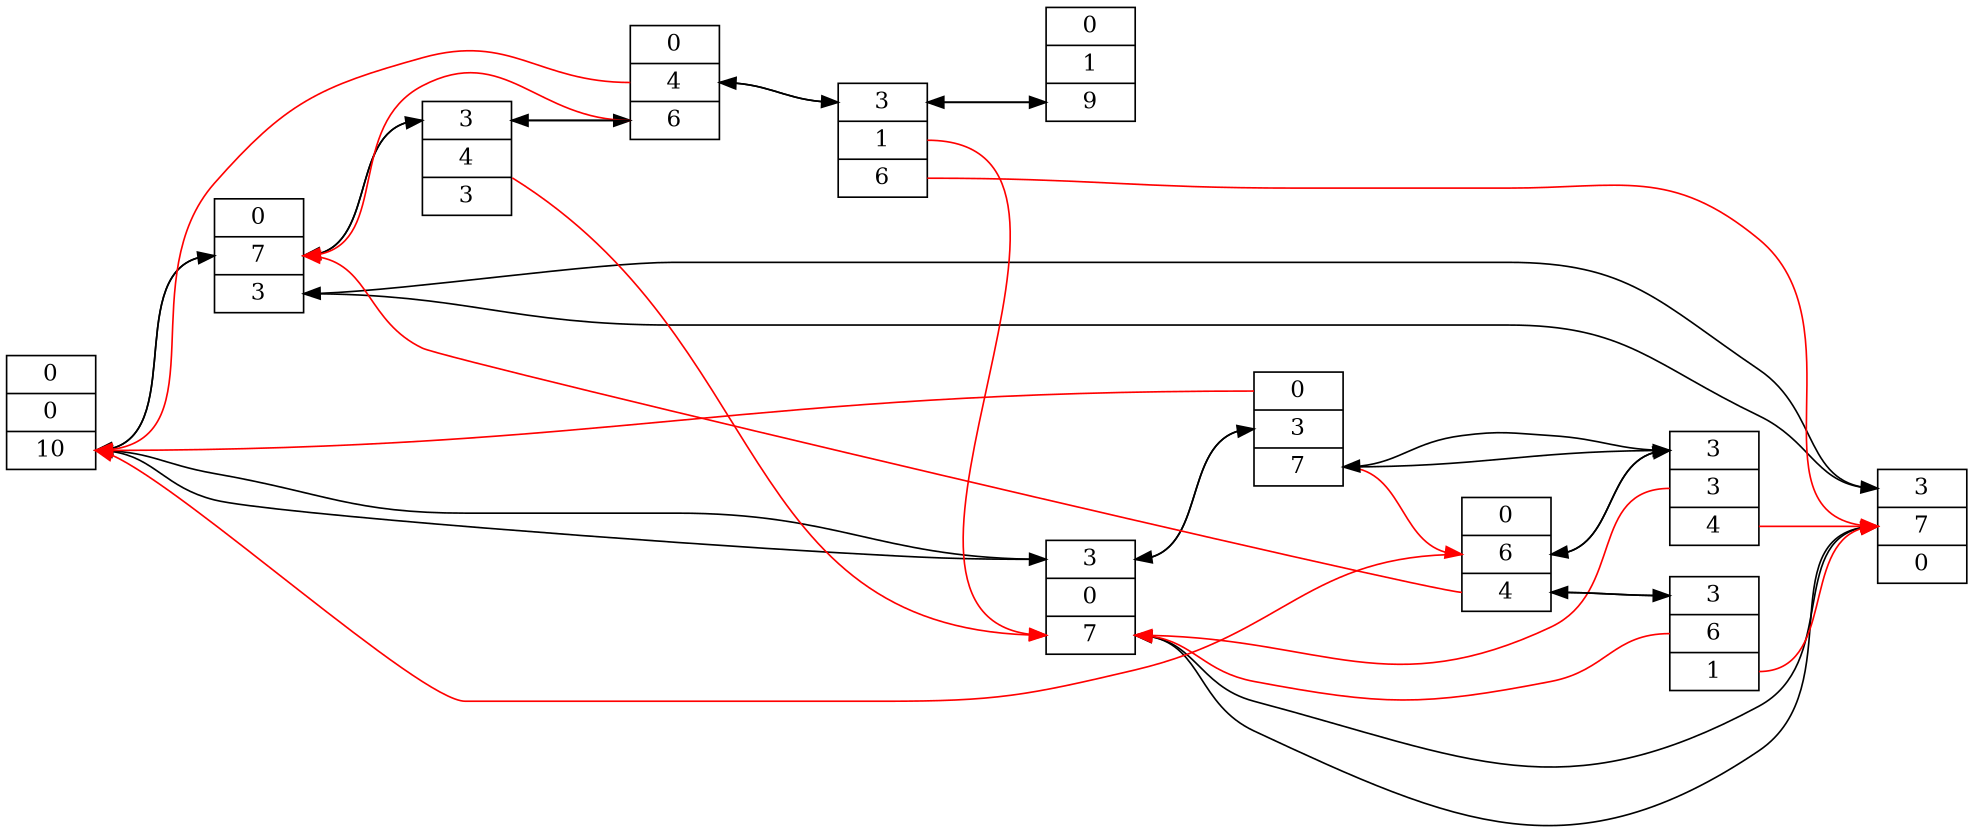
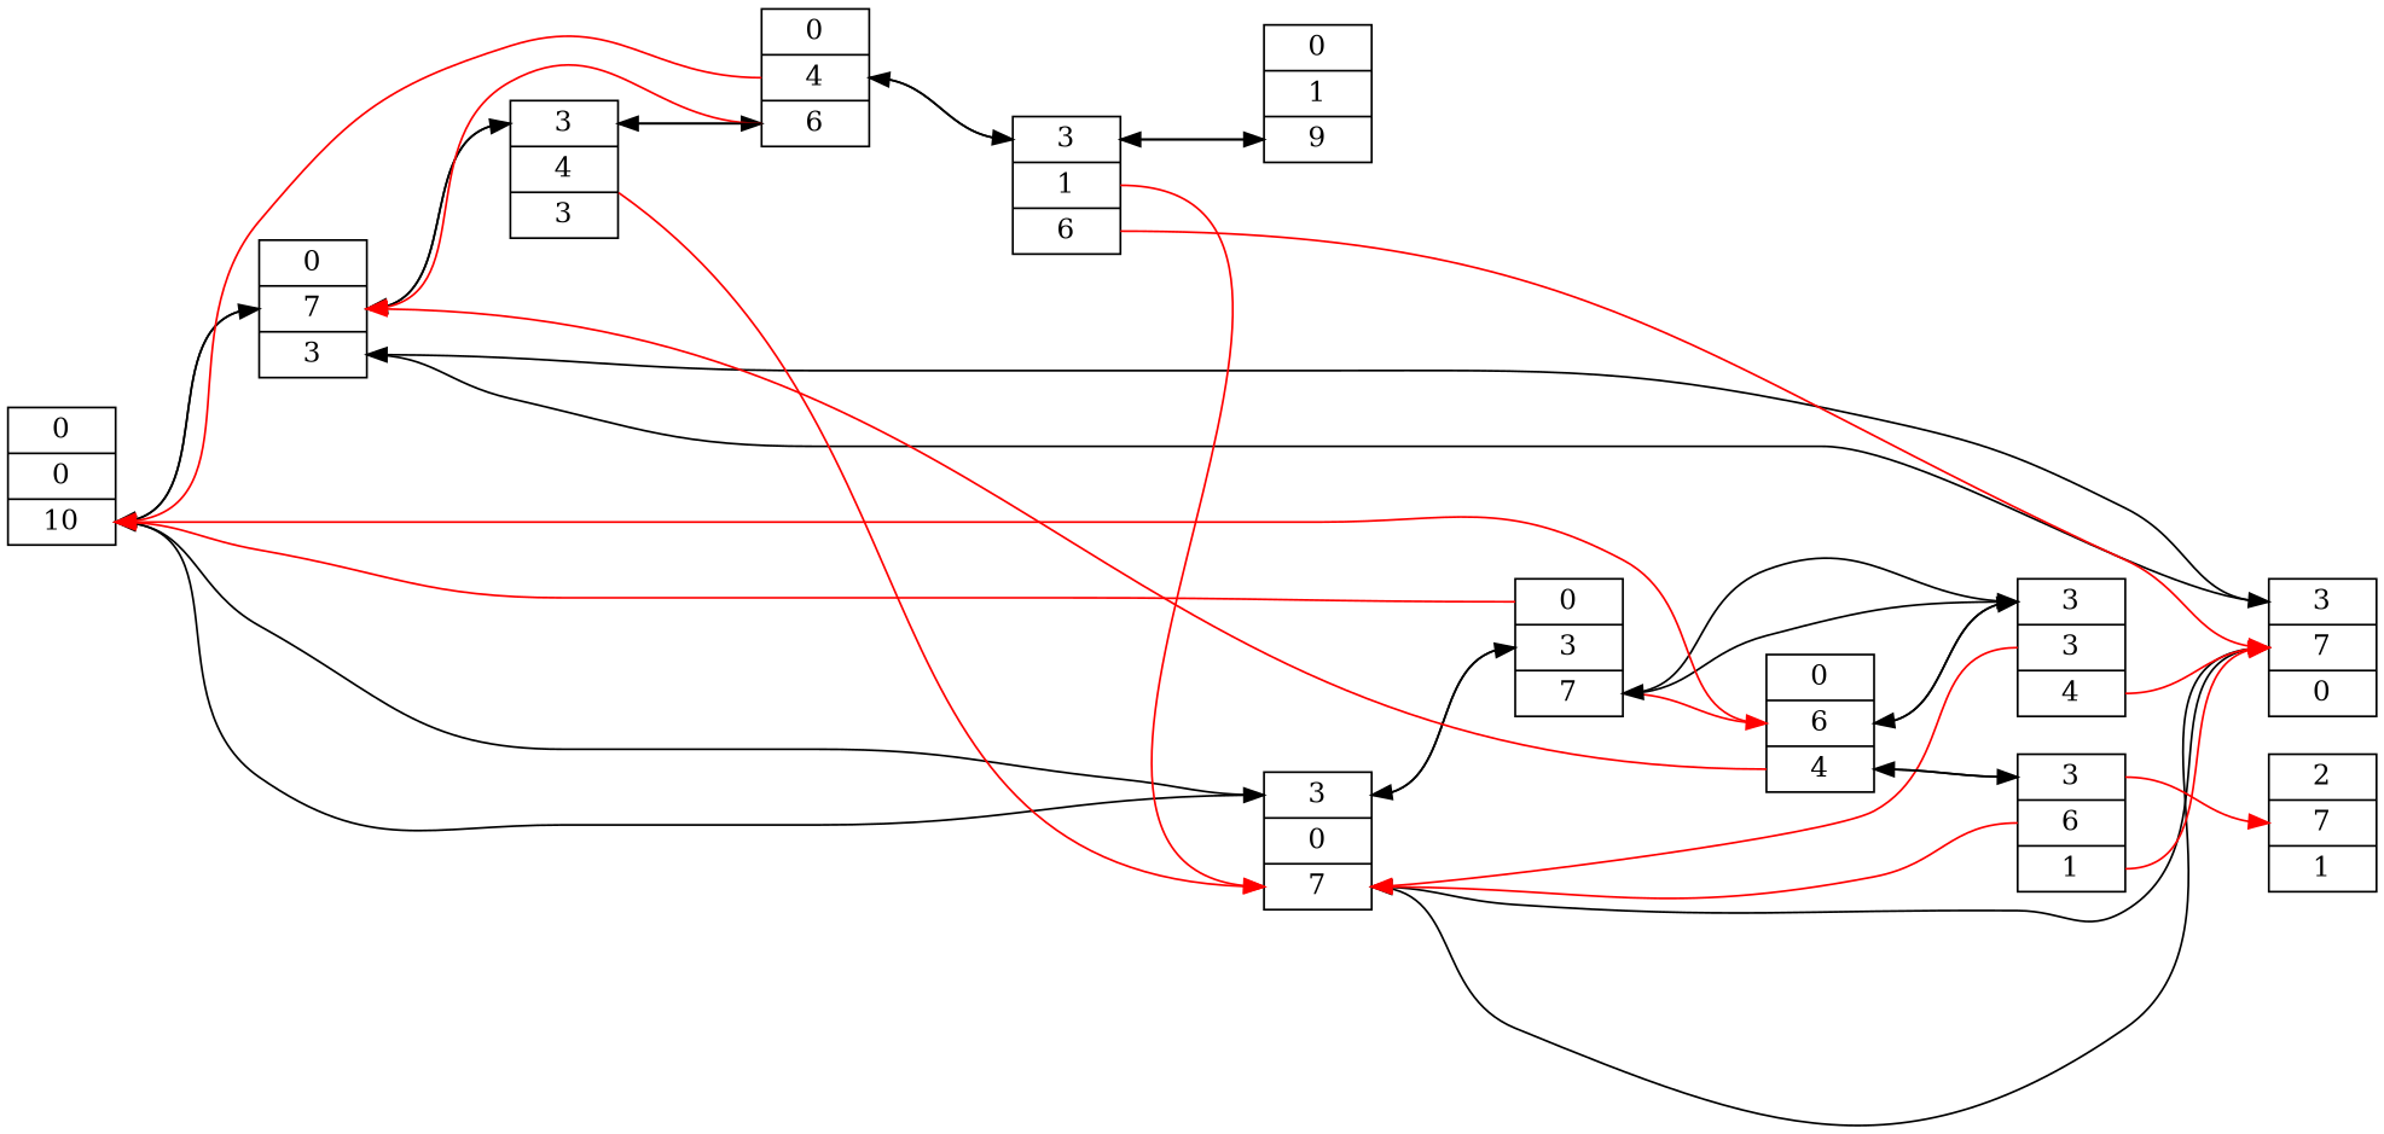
  digraph {
    ranksep=1
    rankdir=LR
    node [shape=record]
    edge [headport=10 tailport=10]
    n1 [height=.1 label="<3>0|<7>0|<10>10"]
    n2 [height=.1 label="<3>0|<7>7|<10>3"]
    n3 [height=.1 label="<3>3|<7>0|<10>7"]
    n4 [height=.1 label="<3>3|<7>7|<10>0"]
    n5 [height=.1 label="<3>3|<7>4|<10>3"]
    n6 [height=.1 label="<3>0|<7>3|<10>7"]
    n7 [height=.1 label="<3>0|<7>4|<10>6"]
    n8 [height=.1 label="<3>3|<7>3|<10>4"]
    n9 [height=.1 label="<3>0|<7>6|<10>4"]
    n10 [height=.1 label="<3>3|<7>6|<10>1"]
+   n11 [height=.1 label="<3>2|<7>7|<10>1"]
    n12 [height=.1 label="<3>3|<7>1|<10>6"]
    n13 [height=.1 label="<3>0|<7>1|<10>9"]
    n1 -> n2 [headport=7]
    n1 -> n3 [headport=3]
    n2 -> n1 [tailport=7]
    n2 -> n4 [headport=3]
    n2 -> n5 [headport=3 tailport=7]
    n3 -> n1 [tailport=3]
    n3 -> n4 [headport=7]
    n3 -> n6 [headport=7 tailport=3]
    n4 -> n2 [tailport=3]
    n4 -> n3 [tailport=7]
    n5 -> n2 [headport=7 tailport=3]
    n5 -> n3 [color=red tailport=4]
    n5 -> n7 [tailport=3]
    n6 -> n1 [color=red tailport=3]
    n6 -> n3 [headport=3 tailport=7]
    n6 -> n8 [headport=3]
    n6 -> n9 [color=red headport=7]
    n7 -> n1 [color=red tailport=7]
    n7 -> n2 [color=red headport=7]
    n7 -> n5 [headport=3]
    n7 -> n12 [headport=3 tailport=7]
    n8 -> n3 [color=red tailport=7]
    n8 -> n4 [color=red headport=7]
    n8 -> n6 [tailport=3]
    n8 -> n9 [headport=7 tailport=3]
    n9 -> n1 [color=red tailport=7]
    n9 -> n2 [color=red headport=7]
    n9 -> n8 [headport=3 tailport=7]
    n9 -> n10 [headport=3]
    n10 -> n3 [color=red tailport=7]
    n10 -> n4 [color=red headport=7]
    n10 -> n9 [tailport=3]
+   n10 -> n11 [color=red headport=7 tailport=3]
    n12 -> n3 [color=red tailport=7]
    n12 -> n4 [color=red headport=7]
    n12 -> n7 [headport=7 tailport=3]
    n12 -> n13 [tailport=3]
    n13 -> n12 [headport=3]
  }
